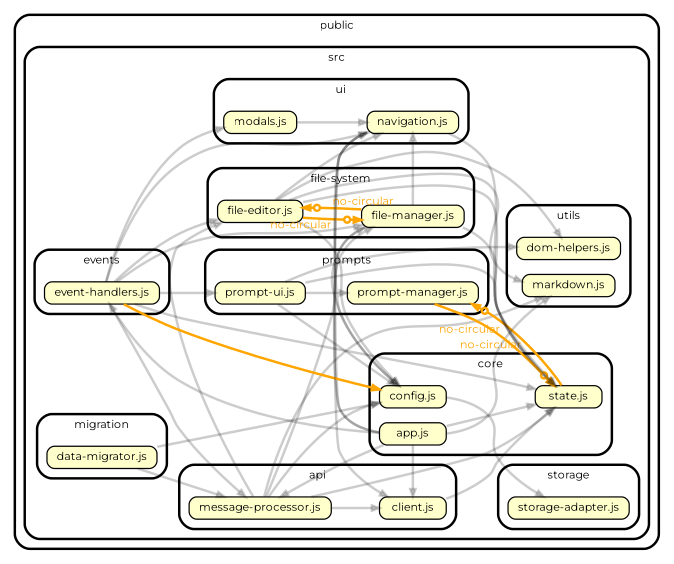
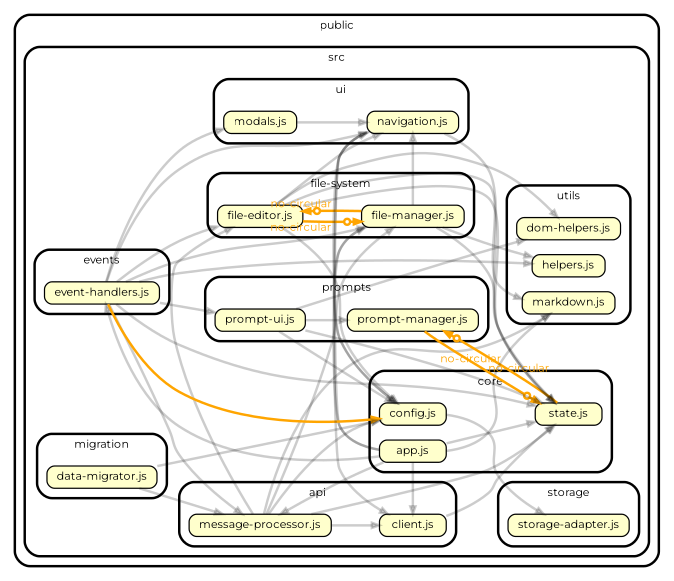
  strict digraph {
    compound=true
    fillcolor="#ffffff"
    fontname=Montserrat
    fontsize=9
    nodesep=0.16
    rankdir=LR
    ranksep=0.18
    splines=true
    style="rounded,bold,filled"
    node [color=black fillcolor="#ffffcc" fontcolor=black fontname=Montserrat fontsize=9 shape=box style="rounded, filled"]
    edge [arrowhead=normal arrowsize=0.6 color="#00000033" fontname=Montserrat fontsize=9 penwidth=2.0]
    n1 [height=0.2 label=<client.js>]
    n2 [height=0.2 label=<message-processor.js>]
    n3 [height=0.2 label=<state.js>]
    n4 [height=0.2 label=<config.js>]
    n5 [height=0.2 label=<app.js>]
    n6 [height=0.2 label=<event-handlers.js>]
    n7 [height=0.2 label=<file-editor.js>]
    n8 [height=0.2 label=<file-manager.js>]
    n9 [height=0.2 label=<data-migrator.js>]
    n10 [height=0.2 label=<prompt-manager.js>]
    n11 [height=0.2 label=<prompt-ui.js>]
    n12 [height=0.2 label=<storage-adapter.js>]
    n13 [height=0.2 label=<navigation.js>]
    n14 [height=0.2 label=<modals.js>]
    n15 [height=0.2 label=<markdown.js>]
+   n16 [height=0.2 label=<helpers.js>]
    n17 [height=0.2 label=<dom-helpers.js>]
    subgraph cluster_1 {
      label=public
      subgraph cluster_2 {
        label=src
        subgraph cluster_3 {
          label=api
          n1
          n2
        }
        subgraph cluster_4 {
          label=core
          n3
          n4
          n5
        }
        subgraph cluster_5 {
          label=events
          n6
        }
        subgraph cluster_6 {
          label="file-system"
          n7
          n8
        }
        subgraph cluster_7 {
          label=migration
          n9
        }
        subgraph cluster_8 {
          label=prompts
          n10
          n11
        }
        subgraph cluster_9 {
          label=storage
          n12
        }
        subgraph cluster_10 {
          label=ui
          n13
          n14
        }
        subgraph cluster_11 {
          label=utils
          n15
+         n16
          n17
        }
      }
    }
    n1 -> n3
    n2 -> n1
    n2 -> n3
    n2 -> n4
    n2 -> n7
    n2 -> n8
    n2 -> n15
    n3 -> n10 [arrowhead=normalnoneodot color=orange fontcolor=orange xlabel="no-circular"]
    n4 -> n12
    n5 -> n1
    n5 -> n2
    n5 -> n3
    n5 -> n6
    n5 -> n8
    n5 -> n13
    n5 -> n15
    n6 -> n2
    n6 -> n3
    n6 -> n4 [color=orange]
    n6 -> n7
    n6 -> n8
    n6 -> n11
    n6 -> n13
    n6 -> n14
+   n6 -> n16
    n7 -> n3
    n7 -> n4
    n7 -> n8 [arrowhead=normalnoneodot color=orange fontcolor=orange xlabel="no-circular"]
    n7 -> n13
    n7 -> n15
    n7 -> n17
    n8 -> n3
    n8 -> n4
    n8 -> n7 [arrowhead=normalnoneodot color=orange fontcolor=orange xlabel="no-circular"]
    n8 -> n13
+   n8 -> n16
    n9 -> n2
    n9 -> n4
    n10 -> n3 [arrowhead=normalnoneodot color=orange fontcolor=orange xlabel="no-circular"]
    n11 -> n3
    n11 -> n4
    n11 -> n10
    n11 -> n17
    n13 -> n1
    n13 -> n3
    n13 -> n4
    n14 -> n13
  }
